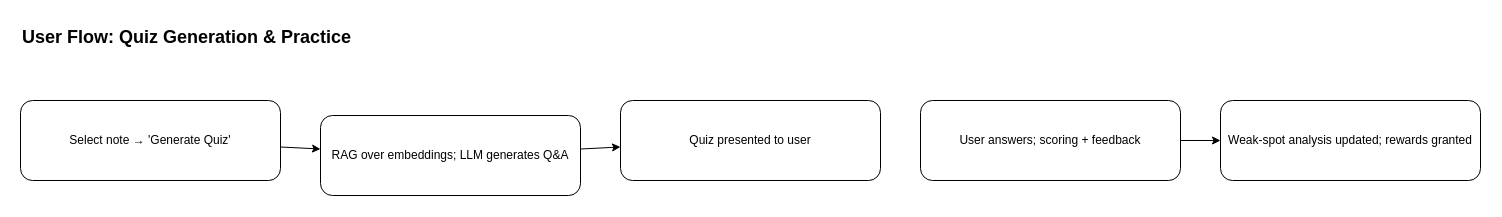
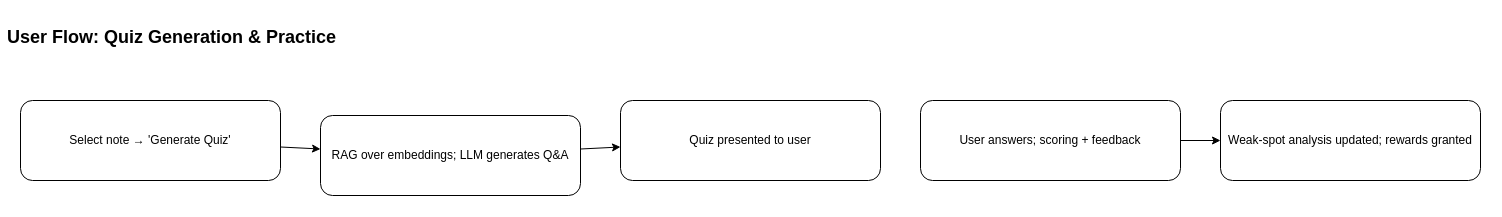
  <mxCell id="0" />
  <mxCell id="1" parent="0" />
- <mxCell id="2" value="User Flow: Quiz Generation &amp; Practice" style="text;whiteSpace=wrap;html=1;fontStyle=1;fontSize=18;" vertex="1" parent="1"><mxGeometry x="20" y="20" width="800" height="40" as="geometry" /></mxCell>
+ <mxCell id="2" value="User Flow: Quiz Generation &amp; Practice" style="text;whiteSpace=wrap;html=1;fontStyle=1;fontSize=18;" vertex="1" parent="1"><mxGeometry x="5" y="20" width="800" height="40" as="geometry" /></mxCell>
  <mxCell id="3" value="Select note → 'Generate Quiz'" style="rounded=1;whiteSpace=wrap;html=1;" vertex="1" parent="1"><mxGeometry x="20" y="100" width="260" height="80" as="geometry" /></mxCell>
  <mxCell id="4" value="RAG over embeddings; LLM generates Q&amp;A" style="rounded=1;whiteSpace=wrap;html=1;" vertex="1" parent="1"><mxGeometry x="320" y="115" width="260" height="80" as="geometry" /></mxCell>
  <mxCell id="5" value="" style="endArrow=classic;" edge="1" parent="1" source="3" target="4"><mxGeometry relative="1" as="geometry" /></mxCell>
  <mxCell id="6" value="Quiz presented to user" style="rounded=1;whiteSpace=wrap;html=1;" vertex="1" parent="1"><mxGeometry x="620" y="100" width="260" height="80" as="geometry" /></mxCell>
  <mxCell id="7" value="" style="endArrow=classic;" edge="1" parent="1" source="4" target="6"><mxGeometry relative="1" as="geometry" /></mxCell>
  <mxCell id="8" value="User answers; scoring + feedback" style="rounded=1;whiteSpace=wrap;html=1;" vertex="1" parent="1"><mxGeometry x="920" y="100" width="260" height="80" as="geometry" /></mxCell>
  <mxCell id="9" value="Weak-spot analysis updated; rewards granted" style="rounded=1;whiteSpace=wrap;html=1;" vertex="1" parent="1"><mxGeometry x="1220" y="100" width="260" height="80" as="geometry" /></mxCell>
  <mxCell id="10" value="" style="endArrow=classic;" edge="1" parent="1" source="8" target="9"><mxGeometry relative="1" as="geometry" /></mxCell>
